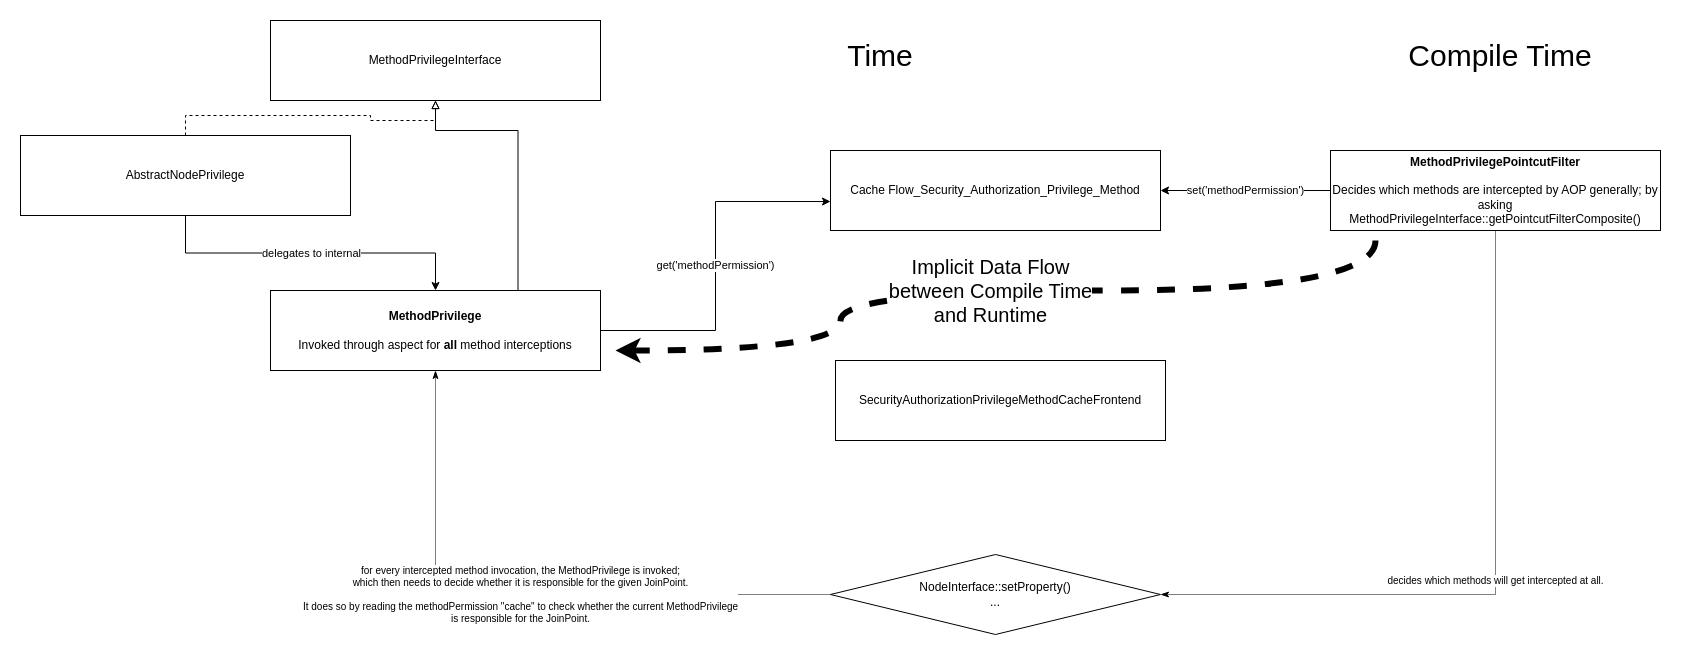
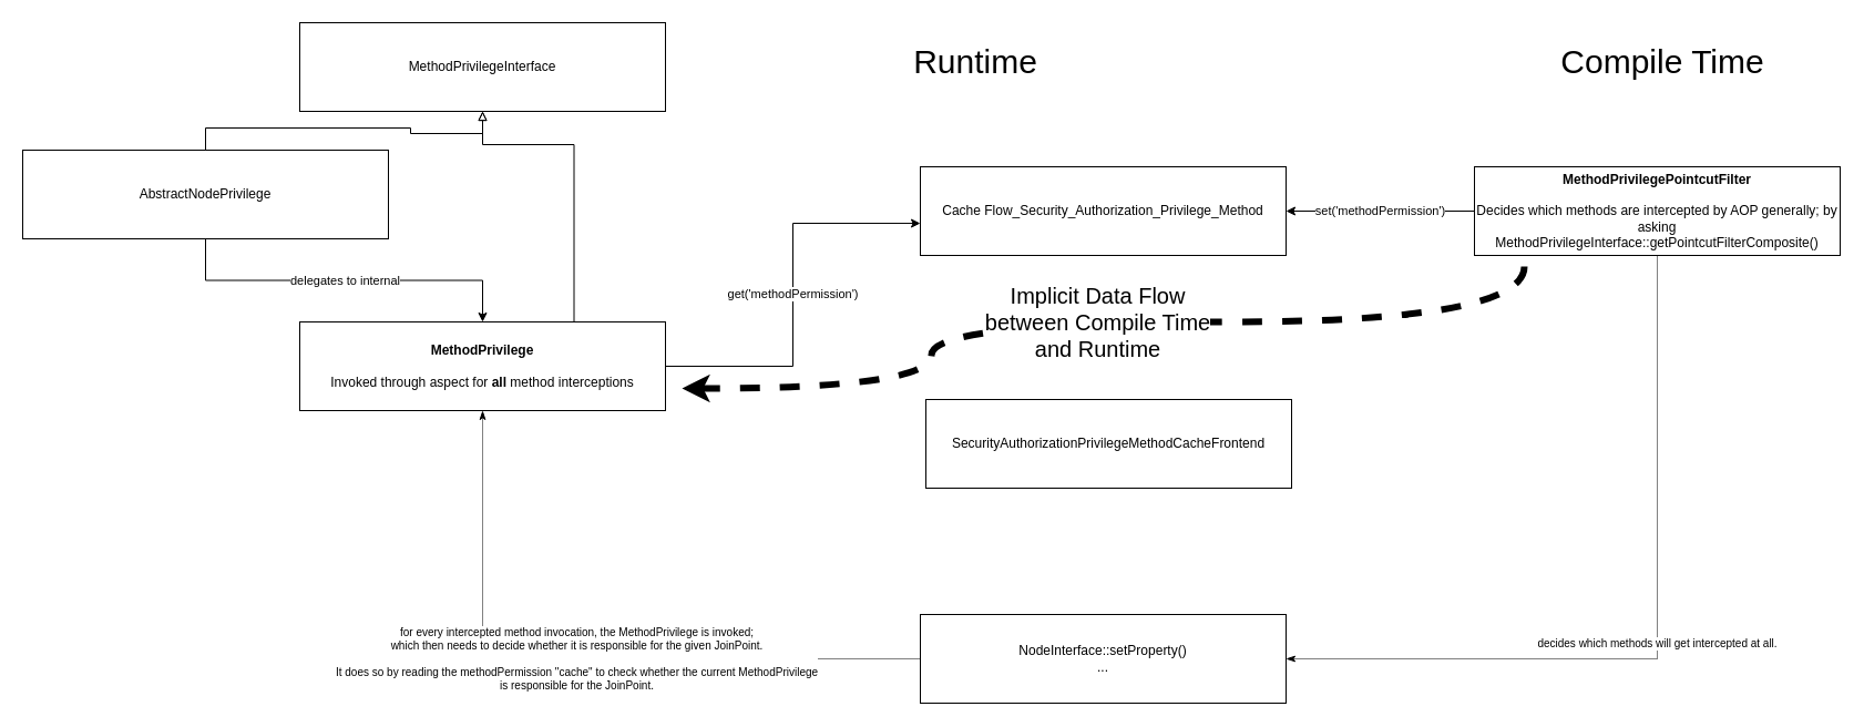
  <mxCell id="0" />
  <mxCell id="1" parent="0" />
  <mxCell id="2" value="SecurityAuthorizationPrivilegeMethodCacheFrontend" style="rounded=0;whiteSpace=wrap;html=1;" parent="1" vertex="1"><mxGeometry x="835" y="360" width="330" height="80" as="geometry" /></mxCell>
  <mxCell id="3" value="Cache Flow_Security_Authorization_Privilege_Method&lt;span style=&quot;color: rgba(0 , 0 , 0 , 0) ; font-family: monospace ; font-size: 0px ; white-space: nowrap&quot;&gt;%3CmxGraphModel%3E%3Croot%3E%3CmxCell%20id%3D%220%22%2F%3E%3CmxCell%20id%3D%221%22%20parent%3D%220%22%2F%3E%3CmxCell%20id%3D%222%22%20value%3D%22SecurityAuthorizationPrivilegeMethodCacheFrontend%22%20style%3D%22rounded%3D0%3BwhiteSpace%3Dwrap%3Bhtml%3D1%3B%22%20vertex%3D%221%22%20parent%3D%221%22%3E%3CmxGeometry%20x%3D%22220%22%20y%3D%22350%22%20width%3D%22330%22%20height%3D%2280%22%20as%3D%22geometry%22%2F%3E%3C%2FmxCell%3E%3C%2Froot%3E%3C%2FmxGraphModel%3EFFloi&lt;/span&gt;" style="rounded=0;whiteSpace=wrap;html=1;" parent="1" vertex="1"><mxGeometry x="830" y="150" width="330" height="80" as="geometry" /></mxCell>
  <mxCell id="4" value="get('methodPermission')" style="edgeStyle=orthogonalEdgeStyle;rounded=0;orthogonalLoop=1;jettySize=auto;html=1;exitX=1;exitY=0.5;exitDx=0;exitDy=0;entryX=0;entryY=0.638;entryDx=0;entryDy=0;entryPerimeter=0;" parent="1" source="6" target="3" edge="1"><mxGeometry relative="1" as="geometry" /></mxCell>
  <mxCell id="5" style="edgeStyle=orthogonalEdgeStyle;rounded=0;orthogonalLoop=1;jettySize=auto;html=1;exitX=0.75;exitY=0;exitDx=0;exitDy=0;endArrow=block;endFill=0;" parent="1" source="6" target="13" edge="1"><mxGeometry relative="1" as="geometry"><Array as="points"><mxPoint x="518" y="130" /><mxPoint x="435" y="130" /></Array></mxGeometry></mxCell>
  <mxCell id="6" value="&lt;b&gt;MethodPrivilege&lt;/b&gt;&lt;br&gt;&lt;br&gt;Invoked through aspect for &lt;b&gt;all&lt;/b&gt;&amp;nbsp;method interceptions" style="rounded=0;whiteSpace=wrap;html=1;" parent="1" vertex="1"><mxGeometry x="270" y="290" width="330" height="80" as="geometry" /></mxCell>
  <mxCell id="7" value="set('methodPermission')" style="edgeStyle=orthogonalEdgeStyle;rounded=0;orthogonalLoop=1;jettySize=auto;html=1;exitX=0;exitY=0.5;exitDx=0;exitDy=0;" parent="1" source="9" target="3" edge="1"><mxGeometry relative="1" as="geometry" /></mxCell>
  <mxCell id="8" value="&lt;font style=&quot;font-size: 10px&quot;&gt;decides which methods will get intercepted at all.&lt;br&gt;&lt;/font&gt;" style="edgeStyle=orthogonalEdgeStyle;rounded=0;orthogonalLoop=1;jettySize=auto;html=1;exitX=0.5;exitY=1;exitDx=0;exitDy=0;entryX=1;entryY=0.5;entryDx=0;entryDy=0;endArrow=classicThin;endFill=1;fontSize=10;dashed=1;dashPattern=1 1;" parent="1" source="9" target="17" edge="1"><mxGeometry relative="1" as="geometry" /></mxCell>
  <mxCell id="9" value="&lt;b&gt;MethodPrivilegePointcutFilter&lt;/b&gt;&lt;br&gt;&lt;br&gt;Decides which methods are intercepted by AOP generally; by asking MethodPrivilegeInterface::getPointcutFilterComposite()" style="rounded=0;whiteSpace=wrap;html=1;" parent="1" vertex="1"><mxGeometry x="1330" y="150" width="330" height="80" as="geometry" /></mxCell>
  <mxCell id="10" value="delegates to internal" style="edgeStyle=orthogonalEdgeStyle;rounded=0;orthogonalLoop=1;jettySize=auto;html=1;exitX=0.5;exitY=1;exitDx=0;exitDy=0;" parent="1" source="12" target="6" edge="1"><mxGeometry relative="1" as="geometry" /></mxCell>
- <mxCell id="11" style="edgeStyle=orthogonalEdgeStyle;rounded=0;orthogonalLoop=1;jettySize=auto;html=1;entryX=0.5;entryY=1;entryDx=0;entryDy=0;endArrow=block;endFill=0;dashed=1;" parent="1" source="12" target="13" edge="1"><mxGeometry relative="1" as="geometry" /></mxCell>
+ <mxCell id="11" style="edgeStyle=orthogonalEdgeStyle;rounded=0;orthogonalLoop=1;jettySize=auto;html=1;entryX=0.5;entryY=1;entryDx=0;entryDy=0;endArrow=block;endFill=0;" parent="1" source="12" target="13" edge="1"><mxGeometry relative="1" as="geometry" /></mxCell>
  <mxCell id="12" value="AbstractNodePrivilege" style="rounded=0;whiteSpace=wrap;html=1;" parent="1" vertex="1"><mxGeometry x="20" y="135" width="330" height="80" as="geometry" /></mxCell>
  <mxCell id="13" value="MethodPrivilegeInterface" style="rounded=0;whiteSpace=wrap;html=1;" parent="1" vertex="1"><mxGeometry x="270" y="20" width="330" height="80" as="geometry" /></mxCell>
  <mxCell id="14" value="Compile Time" style="text;html=1;strokeColor=none;fillColor=none;align=center;verticalAlign=middle;whiteSpace=wrap;rounded=0;fontSize=30;" parent="1" vertex="1"><mxGeometry x="1370" y="30" width="260" height="50" as="geometry" /></mxCell>
- <mxCell id="15" value="Time" style="text;html=1;strokeColor=none;fillColor=none;align=center;verticalAlign=middle;whiteSpace=wrap;rounded=0;fontSize=30;" parent="1" vertex="1"><mxGeometry x="750" y="30" width="260" height="50" as="geometry" /></mxCell>
+ <mxCell id="15" value="Runtime" style="text;html=1;strokeColor=none;fillColor=none;align=center;verticalAlign=middle;whiteSpace=wrap;rounded=0;fontSize=30;" parent="1" vertex="1"><mxGeometry x="750" y="30" width="260" height="50" as="geometry" /></mxCell>
  <mxCell id="16" value="for every intercepted method invocation, the MethodPrivilege is invoked;&lt;br&gt;which then needs to decide whether it is responsible for the given JoinPoint.&lt;br&gt;&lt;br&gt;It does so by reading the methodPermission &quot;cache&quot; to check whether the current MethodPrivilege&lt;br&gt;is responsible for the JoinPoint." style="edgeStyle=orthogonalEdgeStyle;rounded=0;orthogonalLoop=1;jettySize=auto;html=1;exitX=0;exitY=0.5;exitDx=0;exitDy=0;entryX=0.5;entryY=1;entryDx=0;entryDy=0;dashed=1;dashPattern=1 1;endArrow=classicThin;endFill=1;fontSize=10;" parent="1" source="17" target="6" edge="1"><mxGeometry relative="1" as="geometry" /></mxCell>
- <mxCell id="17" value="NodeInterface::setProperty()&lt;br&gt;..." style="rhombus;whiteSpace=wrap;html=1;" parent="1" vertex="1"><mxGeometry x="830" y="554" width="330" height="80" as="geometry" /></mxCell>
+ <mxCell id="17" value="NodeInterface::setProperty()&lt;br&gt;..." style="rounded=0;whiteSpace=wrap;html=1;" parent="1" vertex="1"><mxGeometry x="830" y="554" width="330" height="80" as="geometry" /></mxCell>
  <mxCell id="18" value="Implicit Data Flow&lt;br&gt;between Compile Time&lt;br&gt;and Runtime" style="endArrow=classic;html=1;dashed=1;fontSize=20;strokeWidth=6;edgeStyle=orthogonalEdgeStyle;curved=1;" parent="1" edge="1"><mxGeometry width="50" height="50" relative="1" as="geometry"><mxPoint x="1375" y="240" as="sourcePoint" /><mxPoint x="615" y="350" as="targetPoint" /><Array as="points"><mxPoint x="840" y="290" /><mxPoint x="840" y="350" /></Array></mxGeometry></mxCell>
